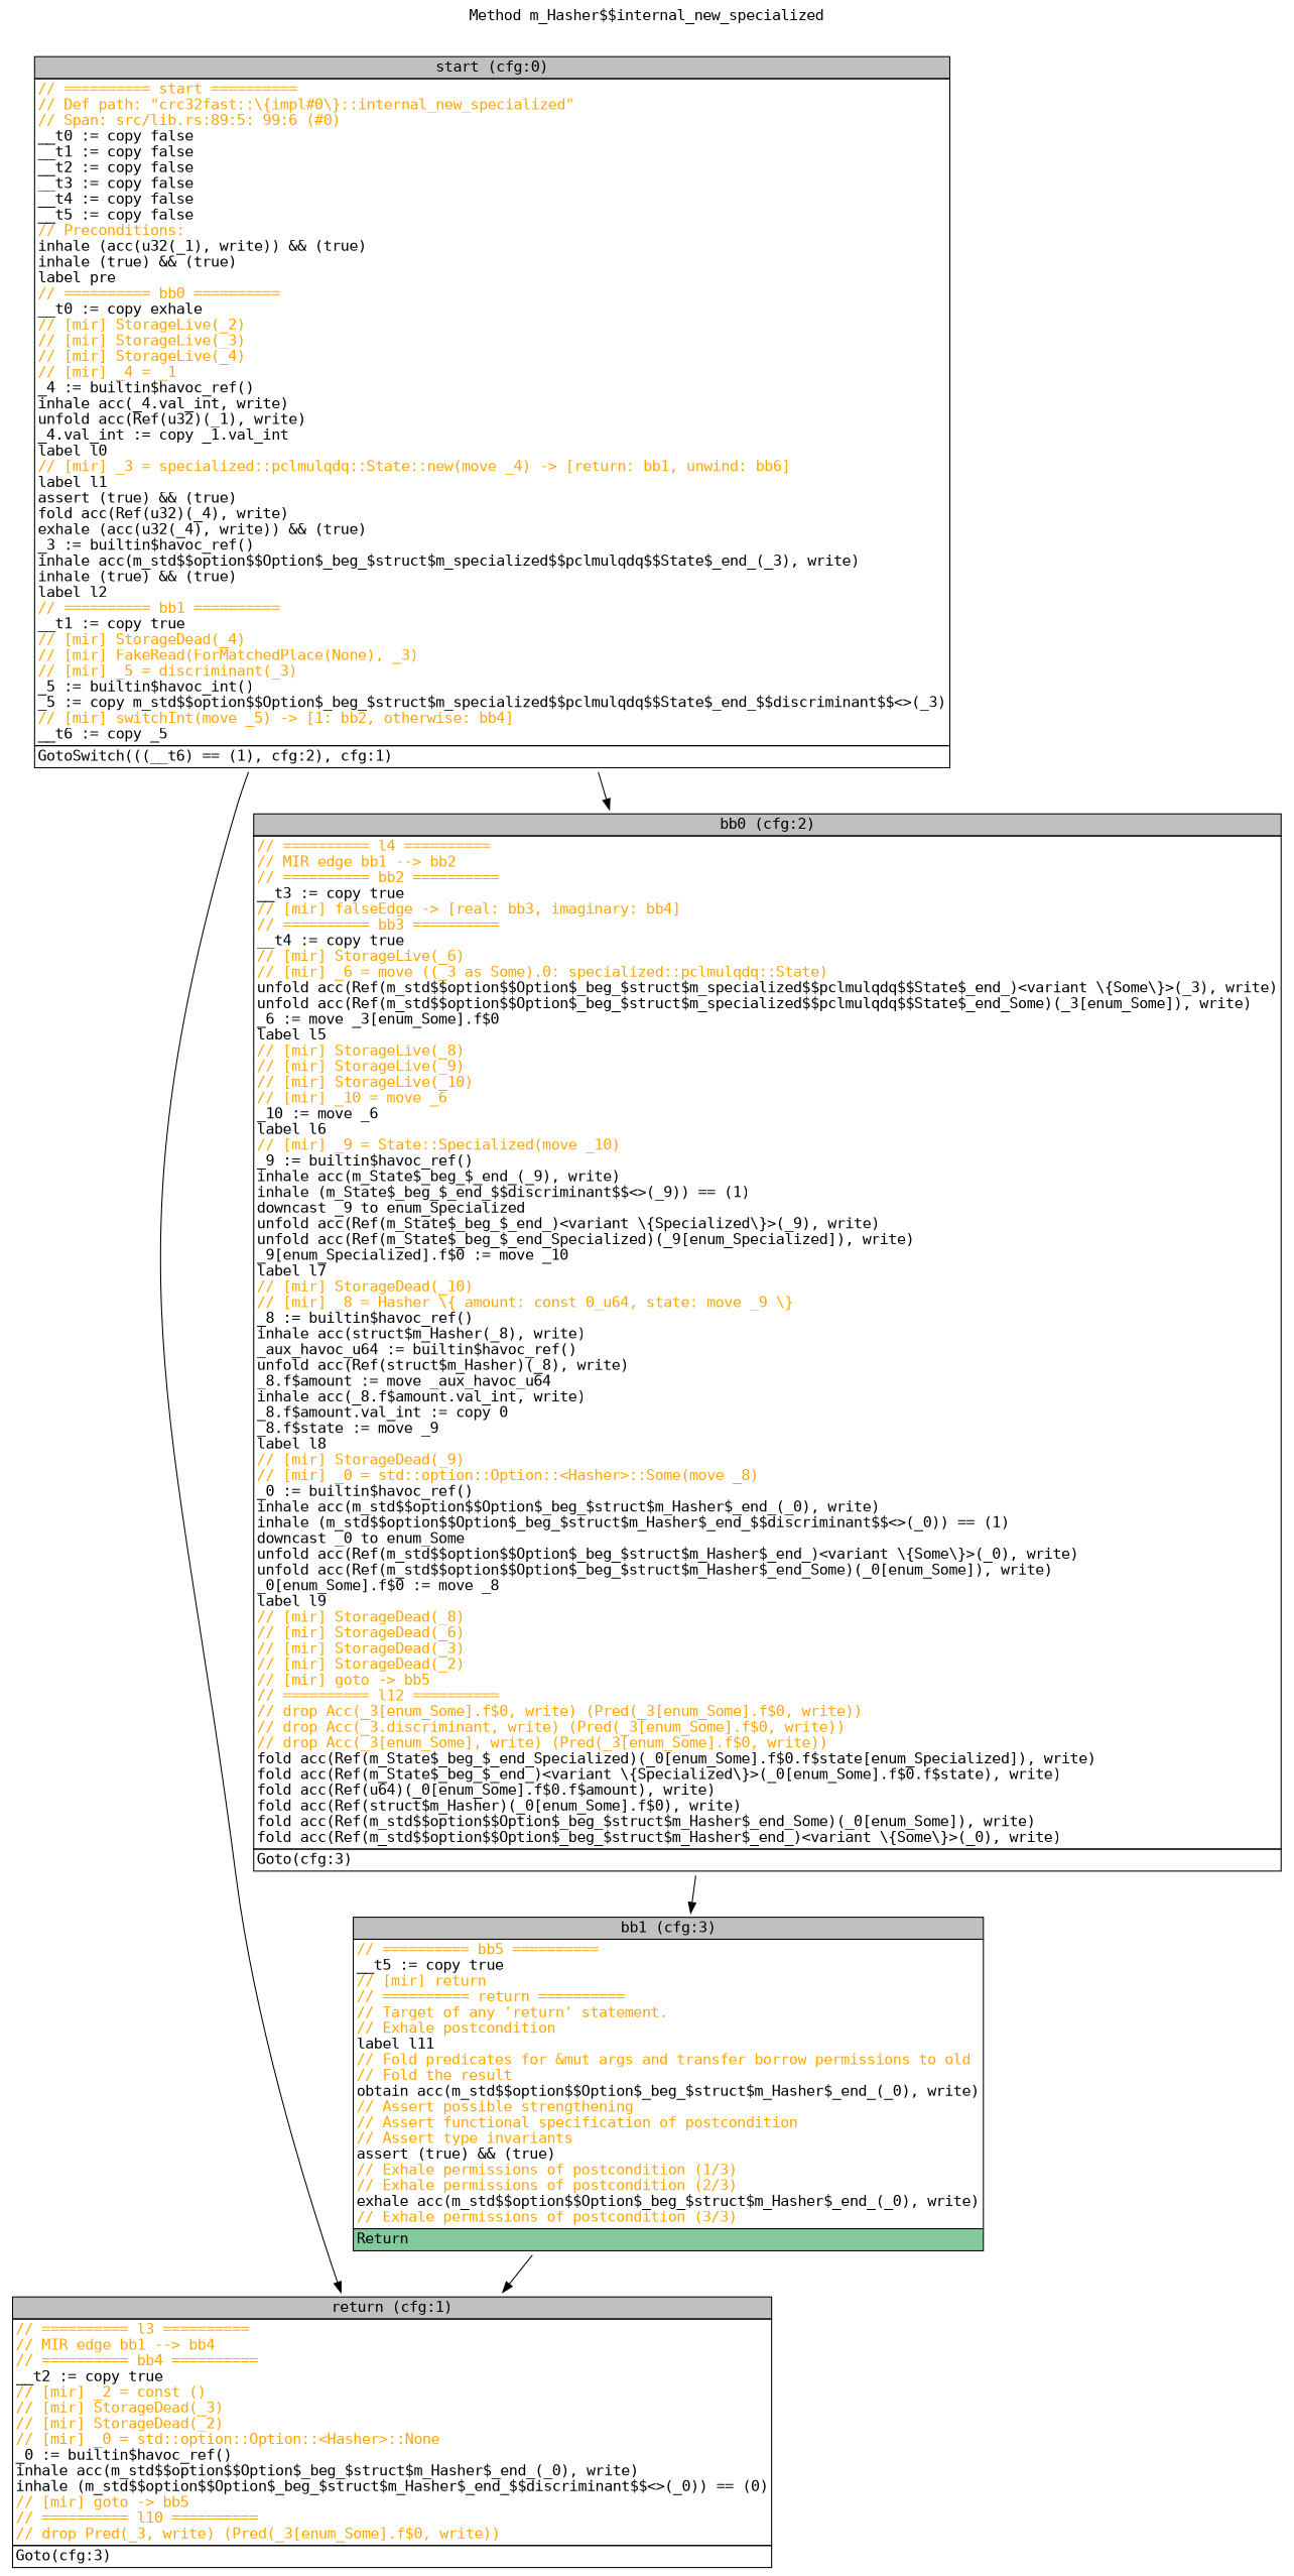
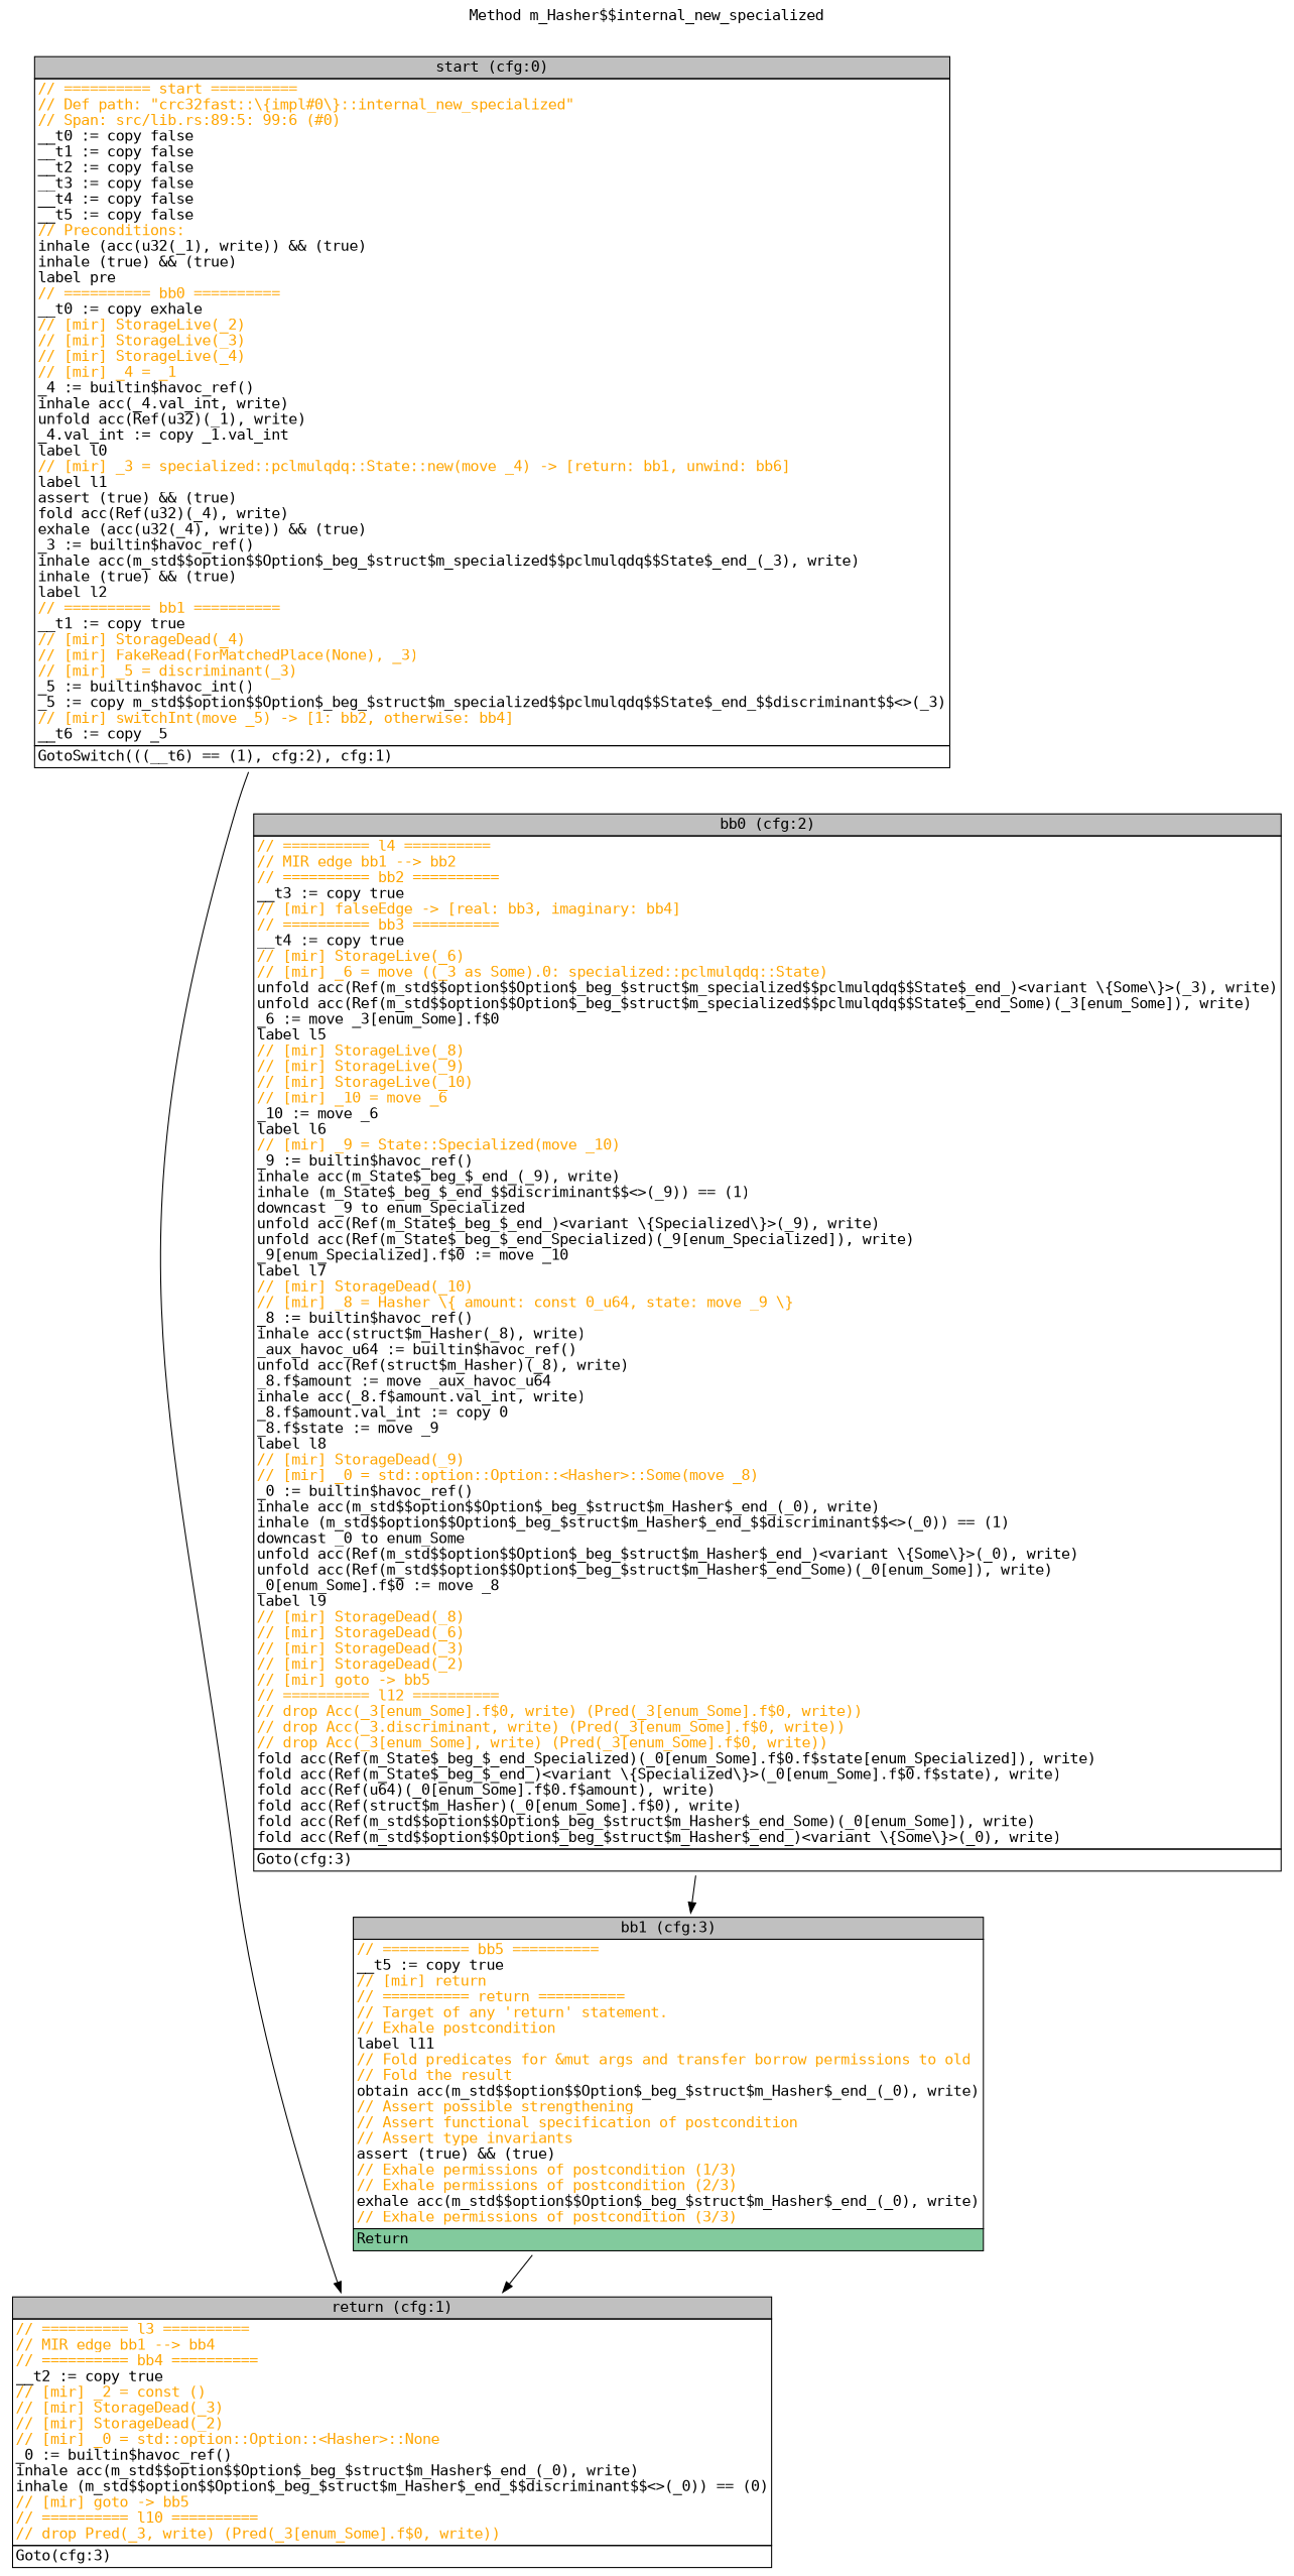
  digraph {
    fontname=monospace
    label="Method m_Hasher$$internal_new_specialized"
    labelloc=t
    node [fontname=monospace shape=none]
    edge [fontname=monospace]
    n1 [label=<<table border="0" cellborder="1" cellspacing="0"><tr><td bgcolor="gray" align="center">start (cfg:0)</td></tr><tr><td align="left" balign="left"><font color="orange">// ========== start ==========</font><br/><font color="orange">// Def path: "crc32fast::\{impl#0\}::internal_new_specialized"</font><br/><font color="orange">// Span: src/lib.rs:89:5: 99:6 (#0)</font><br/>__t0 := copy false<br/>__t1 := copy false<br/>__t2 := copy false<br/>__t3 := copy false<br/>__t4 := copy false<br/>__t5 := copy false<br/><font color="orange">// Preconditions:</font><br/>inhale (acc(u32(_1), write)) &amp;&amp; (true)<br/>inhale (true) &amp;&amp; (true)<br/>label pre<br/><font color="orange">// ========== bb0 ==========</font><br/>__t0 := copy exhale<br/><font color="orange">// [mir] StorageLive(_2)</font><br/><font color="orange">// [mir] StorageLive(_3)</font><br/><font color="orange">// [mir] StorageLive(_4)</font><br/><font color="orange">// [mir] _4 = _1</font><br/>_4 := builtin$havoc_ref()<br/>inhale acc(_4.val_int, write)<br/>unfold acc(Ref(u32)(_1), write)<br/>_4.val_int := copy _1.val_int<br/>label l0<br/><font color="orange">// [mir] _3 = specialized::pclmulqdq::State::new(move _4) -&gt; [return: bb1, unwind: bb6]</font><br/>label l1<br/>assert (true) &amp;&amp; (true)<br/>fold acc(Ref(u32)(_4), write)<br/>exhale (acc(u32(_4), write)) &amp;&amp; (true)<br/>_3 := builtin$havoc_ref()<br/>inhale acc(m_std$$option$$Option$_beg_$struct$m_specialized$$pclmulqdq$$State$_end_(_3), write)<br/>inhale (true) &amp;&amp; (true)<br/>label l2<br/><font color="orange">// ========== bb1 ==========</font><br/>__t1 := copy true<br/><font color="orange">// [mir] StorageDead(_4)</font><br/><font color="orange">// [mir] FakeRead(ForMatchedPlace(None), _3)</font><br/><font color="orange">// [mir] _5 = discriminant(_3)</font><br/>_5 := builtin$havoc_int()<br/>_5 := copy m_std$$option$$Option$_beg_$struct$m_specialized$$pclmulqdq$$State$_end_$$discriminant$$&lt;&gt;(_3)<br/><font color="orange">// [mir] switchInt(move _5) -&gt; [1: bb2, otherwise: bb4]</font><br/>__t6 := copy _5</td></tr><tr><td align="left">GotoSwitch(((__t6) == (1), cfg:2), cfg:1)<br/></td></tr></table>>]
    n2 [label=<<table border="0" cellborder="1" cellspacing="0"><tr><td bgcolor="gray" align="center">return (cfg:1)</td></tr><tr><td align="left" balign="left"><font color="orange">// ========== l3 ==========</font><br/><font color="orange">// MIR edge bb1 --&gt; bb4</font><br/><font color="orange">// ========== bb4 ==========</font><br/>__t2 := copy true<br/><font color="orange">// [mir] _2 = const ()</font><br/><font color="orange">// [mir] StorageDead(_3)</font><br/><font color="orange">// [mir] StorageDead(_2)</font><br/><font color="orange">// [mir] _0 = std::option::Option::&lt;Hasher&gt;::None</font><br/>_0 := builtin$havoc_ref()<br/>inhale acc(m_std$$option$$Option$_beg_$struct$m_Hasher$_end_(_0), write)<br/>inhale (m_std$$option$$Option$_beg_$struct$m_Hasher$_end_$$discriminant$$&lt;&gt;(_0)) == (0)<br/><font color="orange">// [mir] goto -&gt; bb5</font><br/><font color="orange">// ========== l10 ==========</font><br/><font color="orange">// drop Pred(_3, write) (Pred(_3[enum_Some].f$0, write))</font></td></tr><tr><td align="left">Goto(cfg:3)<br/></td></tr></table>>]
    n3 [label=<<table border="0" cellborder="1" cellspacing="0"><tr><td bgcolor="gray" align="center">bb0 (cfg:2)</td></tr><tr><td align="left" balign="left"><font color="orange">// ========== l4 ==========</font><br/><font color="orange">// MIR edge bb1 --&gt; bb2</font><br/><font color="orange">// ========== bb2 ==========</font><br/>__t3 := copy true<br/><font color="orange">// [mir] falseEdge -&gt; [real: bb3, imaginary: bb4]</font><br/><font color="orange">// ========== bb3 ==========</font><br/>__t4 := copy true<br/><font color="orange">// [mir] StorageLive(_6)</font><br/><font color="orange">// [mir] _6 = move ((_3 as Some).0: specialized::pclmulqdq::State)</font><br/>unfold acc(Ref(m_std$$option$$Option$_beg_$struct$m_specialized$$pclmulqdq$$State$_end_)&lt;variant \{Some\}&gt;(_3), write)<br/>unfold acc(Ref(m_std$$option$$Option$_beg_$struct$m_specialized$$pclmulqdq$$State$_end_Some)(_3[enum_Some]), write)<br/>_6 := move _3[enum_Some].f$0<br/>label l5<br/><font color="orange">// [mir] StorageLive(_8)</font><br/><font color="orange">// [mir] StorageLive(_9)</font><br/><font color="orange">// [mir] StorageLive(_10)</font><br/><font color="orange">// [mir] _10 = move _6</font><br/>_10 := move _6<br/>label l6<br/><font color="orange">// [mir] _9 = State::Specialized(move _10)</font><br/>_9 := builtin$havoc_ref()<br/>inhale acc(m_State$_beg_$_end_(_9), write)<br/>inhale (m_State$_beg_$_end_$$discriminant$$&lt;&gt;(_9)) == (1)<br/>downcast _9 to enum_Specialized<br/>unfold acc(Ref(m_State$_beg_$_end_)&lt;variant \{Specialized\}&gt;(_9), write)<br/>unfold acc(Ref(m_State$_beg_$_end_Specialized)(_9[enum_Specialized]), write)<br/>_9[enum_Specialized].f$0 := move _10<br/>label l7<br/><font color="orange">// [mir] StorageDead(_10)</font><br/><font color="orange">// [mir] _8 = Hasher \{ amount: const 0_u64, state: move _9 \}</font><br/>_8 := builtin$havoc_ref()<br/>inhale acc(struct$m_Hasher(_8), write)<br/>_aux_havoc_u64 := builtin$havoc_ref()<br/>unfold acc(Ref(struct$m_Hasher)(_8), write)<br/>_8.f$amount := move _aux_havoc_u64<br/>inhale acc(_8.f$amount.val_int, write)<br/>_8.f$amount.val_int := copy 0<br/>_8.f$state := move _9<br/>label l8<br/><font color="orange">// [mir] StorageDead(_9)</font><br/><font color="orange">// [mir] _0 = std::option::Option::&lt;Hasher&gt;::Some(move _8)</font><br/>_0 := builtin$havoc_ref()<br/>inhale acc(m_std$$option$$Option$_beg_$struct$m_Hasher$_end_(_0), write)<br/>inhale (m_std$$option$$Option$_beg_$struct$m_Hasher$_end_$$discriminant$$&lt;&gt;(_0)) == (1)<br/>downcast _0 to enum_Some<br/>unfold acc(Ref(m_std$$option$$Option$_beg_$struct$m_Hasher$_end_)&lt;variant \{Some\}&gt;(_0), write)<br/>unfold acc(Ref(m_std$$option$$Option$_beg_$struct$m_Hasher$_end_Some)(_0[enum_Some]), write)<br/>_0[enum_Some].f$0 := move _8<br/>label l9<br/><font color="orange">// [mir] StorageDead(_8)</font><br/><font color="orange">// [mir] StorageDead(_6)</font><br/><font color="orange">// [mir] StorageDead(_3)</font><br/><font color="orange">// [mir] StorageDead(_2)</font><br/><font color="orange">// [mir] goto -&gt; bb5</font><br/><font color="orange">// ========== l12 ==========</font><br/><font color="orange">// drop Acc(_3[enum_Some].f$0, write) (Pred(_3[enum_Some].f$0, write))</font><br/><font color="orange">// drop Acc(_3.discriminant, write) (Pred(_3[enum_Some].f$0, write))</font><br/><font color="orange">// drop Acc(_3[enum_Some], write) (Pred(_3[enum_Some].f$0, write))</font><br/>fold acc(Ref(m_State$_beg_$_end_Specialized)(_0[enum_Some].f$0.f$state[enum_Specialized]), write)<br/>fold acc(Ref(m_State$_beg_$_end_)&lt;variant \{Specialized\}&gt;(_0[enum_Some].f$0.f$state), write)<br/>fold acc(Ref(u64)(_0[enum_Some].f$0.f$amount), write)<br/>fold acc(Ref(struct$m_Hasher)(_0[enum_Some].f$0), write)<br/>fold acc(Ref(m_std$$option$$Option$_beg_$struct$m_Hasher$_end_Some)(_0[enum_Some]), write)<br/>fold acc(Ref(m_std$$option$$Option$_beg_$struct$m_Hasher$_end_)&lt;variant \{Some\}&gt;(_0), write)</td></tr><tr><td align="left">Goto(cfg:3)<br/></td></tr></table>>]
    n4 [label=<<table border="0" cellborder="1" cellspacing="0"><tr><td bgcolor="gray" align="center">bb1 (cfg:3)</td></tr><tr><td align="left" balign="left"><font color="orange">// ========== bb5 ==========</font><br/>__t5 := copy true<br/><font color="orange">// [mir] return</font><br/><font color="orange">// ========== return ==========</font><br/><font color="orange">// Target of any 'return' statement.</font><br/><font color="orange">// Exhale postcondition</font><br/>label l11<br/><font color="orange">// Fold predicates for &amp;mut args and transfer borrow permissions to old</font><br/><font color="orange">// Fold the result</font><br/>obtain acc(m_std$$option$$Option$_beg_$struct$m_Hasher$_end_(_0), write)<br/><font color="orange">// Assert possible strengthening</font><br/><font color="orange">// Assert functional specification of postcondition</font><br/><font color="orange">// Assert type invariants</font><br/>assert (true) &amp;&amp; (true)<br/><font color="orange">// Exhale permissions of postcondition (1/3)</font><br/><font color="orange">// Exhale permissions of postcondition (2/3)</font><br/>exhale acc(m_std$$option$$Option$_beg_$struct$m_Hasher$_end_(_0), write)<br/><font color="orange">// Exhale permissions of postcondition (3/3)</font></td></tr><tr><td align="left" bgcolor="#82CA9D">Return<br/></td></tr></table>>]
    n1 -> n2
-   n1 -> n3
    n3 -> n4
    n4 -> n2
  }
